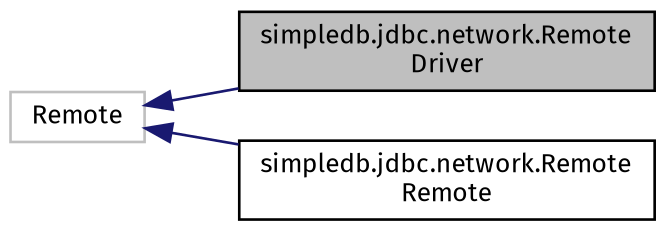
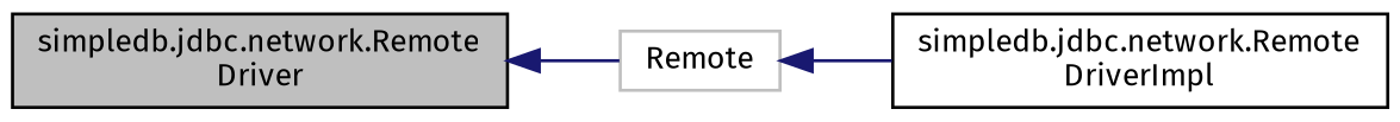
  digraph {
    fontname="Fira Sans"
    rankdir=LR
    node [color=black fillcolor=white fontname="Fira Sans" fontsize=10 shape=record style=filled]
    edge [color=midnightblue dir=back fontname="Fira Sans" fontsize=10 labelfontname=Helvetica labelfontsize=10 style=solid]
    n1 [fillcolor=grey75 fontcolor=black height=0.2 label="simpledb.jdbc.network.Remote\lDriver" width=0.4]
-   n2 [height=0.2 label="simpledb.jdbc.network.Remote\lRemote" width=0.4]
+   n2 [height=0.2 label="simpledb.jdbc.network.Remote\lDriverImpl" width=0.4]
    n3 [color=grey75 height=0.2 label=Remote width=0.4]
-   n3 -> n1
+   n1 -> n3
    n3 -> n2
  }
